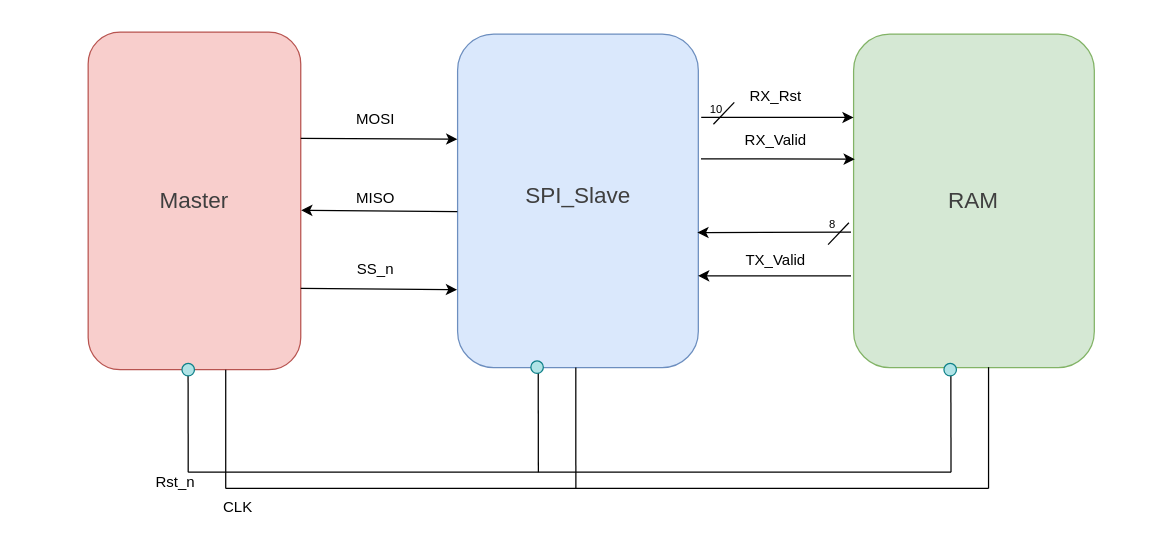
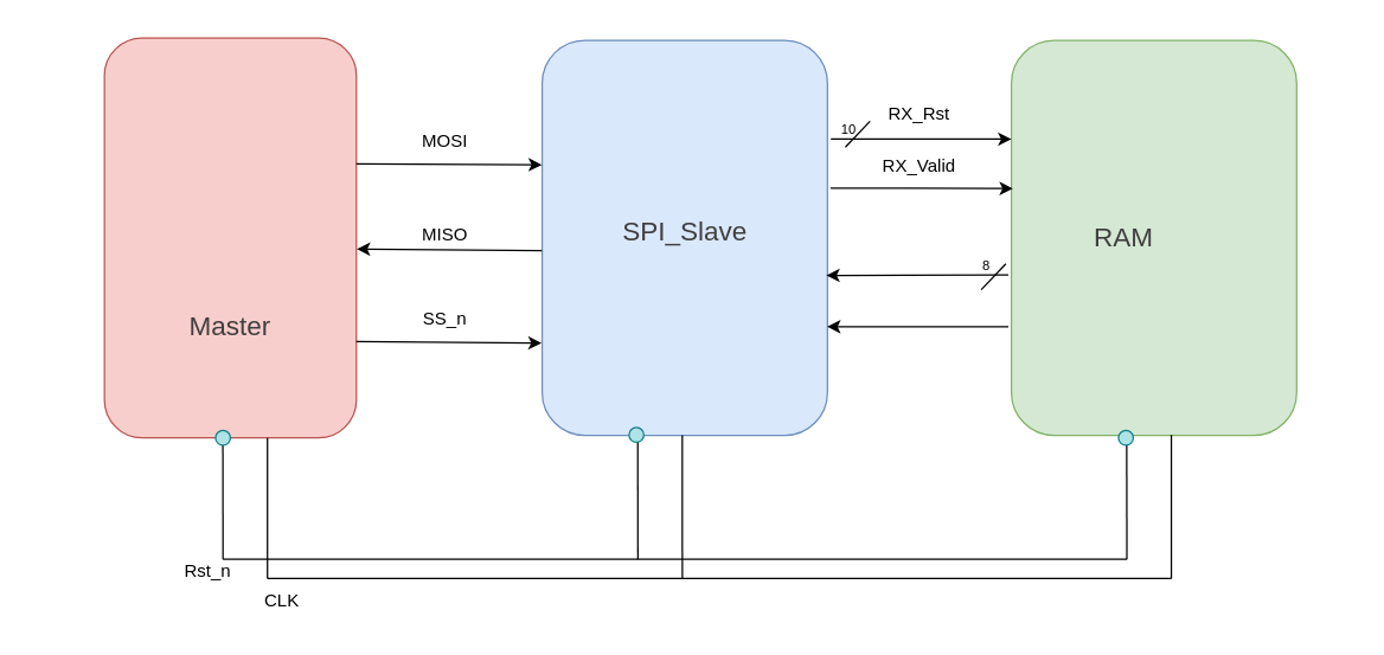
  <mxCell id="0" />
  <mxCell id="1" parent="0" />
  <mxCell id="2" value="" style="endArrow=none;html=1;entryX=1;entryY=0.596;entryDx=0;entryDy=0;entryPerimeter=0;" edge="1" parent="1" target="7"><mxGeometry width="50" height="50" relative="1" as="geometry"><mxPoint x="760" y="377" as="sourcePoint" /><mxPoint x="760" y="290" as="targetPoint" /></mxGeometry></mxCell>
  <mxCell id="3" value="" style="rounded=1;whiteSpace=wrap;html=1;rotation=90;fillColor=#f8cecc;strokeColor=#b85450;" vertex="1" parent="1"><mxGeometry x="20" y="75" width="270" height="170" as="geometry" /></mxCell>
  <mxCell id="4" value="" style="group" vertex="1" connectable="0" parent="1"><mxGeometry x="370" y="20" width="500" height="290" as="geometry" /></mxCell>
  <mxCell id="5" value="" style="rounded=1;whiteSpace=wrap;html=1;rotation=90;fillColor=#dae8fc;strokeColor=#6c8ebf;" vertex="1" parent="4"><mxGeometry x="-41.667" y="43.75" width="266.667" height="192.5" as="geometry" /></mxCell>
  <mxCell id="6" value="&lt;span style=&quot;color: rgb(63, 63, 63);&quot;&gt;&lt;font style=&quot;font-size: 18px;&quot;&gt;SPI_Slave&lt;/font&gt;&lt;/span&gt;" style="text;html=1;align=center;verticalAlign=middle;whiteSpace=wrap;rounded=0;" vertex="1" parent="4"><mxGeometry x="66.667" y="122.5" width="50" height="26.25" as="geometry" /></mxCell>
  <mxCell id="7" value="" style="rounded=1;whiteSpace=wrap;html=1;rotation=90;fillColor=#d5e8d4;strokeColor=#82b366;" vertex="1" parent="4"><mxGeometry x="275" y="43.75" width="266.667" height="192.5" as="geometry" /></mxCell>
- <mxCell id="8" value="&lt;span style=&quot;color: rgb(63, 63, 63);&quot;&gt;&lt;font style=&quot;font-size: 18px;&quot;&gt;RAM&lt;/font&gt;&lt;/span&gt;" style="text;html=1;align=center;verticalAlign=middle;whiteSpace=wrap;rounded=0;" vertex="1" parent="4"><mxGeometry x="383.333" y="126.875" width="50" height="26.25" as="geometry" /></mxCell>
+ <mxCell id="8" value="&lt;span style=&quot;color: rgb(63, 63, 63);&quot;&gt;&lt;font style=&quot;font-size: 18px;&quot;&gt;RAM&lt;/font&gt;&lt;/span&gt;" style="text;html=1;align=center;verticalAlign=middle;whiteSpace=wrap;rounded=0;" vertex="1" parent="4"><mxGeometry x="363.333" y="126.875" width="50" height="26.25" as="geometry" /></mxCell>
  <mxCell id="9" value="" style="endArrow=classic;html=1;entryX=0.25;entryY=1;entryDx=0;entryDy=0;exitX=0.25;exitY=-0.012;exitDx=0;exitDy=0;exitPerimeter=0;" edge="1" parent="4" source="5" target="7"><mxGeometry width="50" height="50" relative="1" as="geometry"><mxPoint x="183.333" y="70" as="sourcePoint" /><mxPoint x="225" y="26.25" as="targetPoint" /></mxGeometry></mxCell>
  <mxCell id="10" value="" style="endArrow=classic;html=1;entryX=0.375;entryY=0.995;entryDx=0;entryDy=0;exitX=0.374;exitY=-0.011;exitDx=0;exitDy=0;exitPerimeter=0;entryPerimeter=0;" edge="1" parent="4" source="5" target="7"><mxGeometry width="50" height="50" relative="1" as="geometry"><mxPoint x="185.185" y="103" as="sourcePoint" /><mxPoint x="316.667" y="105" as="targetPoint" /></mxGeometry></mxCell>
  <mxCell id="11" value="" style="endArrow=classic;html=1;entryX=0.595;entryY=0.004;entryDx=0;entryDy=0;entryPerimeter=0;" edge="1" parent="4" target="5"><mxGeometry width="50" height="50" relative="1" as="geometry"><mxPoint x="310" y="165" as="sourcePoint" /><mxPoint x="183.333" y="166.25" as="targetPoint" /></mxGeometry></mxCell>
  <mxCell id="12" value="" style="endArrow=classic;html=1;entryX=0.725;entryY=0.001;entryDx=0;entryDy=0;entryPerimeter=0;" edge="1" parent="4" target="5"><mxGeometry width="50" height="50" relative="1" as="geometry"><mxPoint x="310" y="200" as="sourcePoint" /><mxPoint x="190" y="200" as="targetPoint" /></mxGeometry></mxCell>
  <mxCell id="13" value="RX_Rst" style="text;html=1;align=center;verticalAlign=middle;whiteSpace=wrap;rounded=0;" vertex="1" parent="4"><mxGeometry x="225" y="43.75" width="50" height="26.25" as="geometry" /></mxCell>
  <mxCell id="14" value="RX_Valid" style="text;html=1;align=center;verticalAlign=middle;whiteSpace=wrap;rounded=0;" vertex="1" parent="4"><mxGeometry x="225" y="78.75" width="50" height="26.25" as="geometry" /></mxCell>
- <mxCell id="15" value="TX_Valid" style="text;html=1;align=center;verticalAlign=middle;whiteSpace=wrap;rounded=0;" vertex="1" parent="4"><mxGeometry x="225" y="175" width="50" height="26.25" as="geometry" /></mxCell>
  <mxCell id="16" value="" style="endArrow=none;html=1;" edge="1" parent="4"><mxGeometry width="50" height="50" relative="1" as="geometry"><mxPoint x="200" y="78.75" as="sourcePoint" /><mxPoint x="216.667" y="61.25" as="targetPoint" /><Array as="points"><mxPoint x="216.667" y="61.25" /></Array></mxGeometry></mxCell>
  <mxCell id="17" value="" style="endArrow=none;html=1;" edge="1" parent="4"><mxGeometry width="50" height="50" relative="1" as="geometry"><mxPoint x="291.667" y="175" as="sourcePoint" /><mxPoint x="308.333" y="157.5" as="targetPoint" /><Array as="points"><mxPoint x="308.333" y="157.5" /></Array></mxGeometry></mxCell>
  <mxCell id="18" value="&lt;font style=&quot;font-size: 9px;&quot;&gt;10&lt;/font&gt;" style="text;html=1;align=center;verticalAlign=middle;whiteSpace=wrap;rounded=0;" vertex="1" parent="4"><mxGeometry x="190" y="61.25" width="25" height="8.75" as="geometry" /></mxCell>
  <mxCell id="19" value="&lt;font style=&quot;font-size: 9px;&quot;&gt;8&lt;/font&gt;" style="text;html=1;align=center;verticalAlign=middle;whiteSpace=wrap;rounded=0;" vertex="1" parent="4"><mxGeometry x="283.333" y="153.125" width="25" height="8.75" as="geometry" /></mxCell>
  <mxCell id="20" value="" style="ellipse;whiteSpace=wrap;html=1;aspect=fixed;fillColor=#b0e3e6;strokeColor=#0e8088;" vertex="1" parent="4"><mxGeometry x="384.33" y="270" width="10" height="10" as="geometry" /></mxCell>
- <mxCell id="21" value="&lt;span style=&quot;color: rgb(63, 63, 63);&quot;&gt;&lt;font style=&quot;font-size: 18px;&quot;&gt;Master&lt;/font&gt;&lt;/span&gt;" style="text;html=1;align=center;verticalAlign=middle;whiteSpace=wrap;rounded=0;" vertex="1" parent="1"><mxGeometry x="129.997" y="146.88" width="50" height="26.25" as="geometry" /></mxCell>
+ <mxCell id="21" value="&lt;span style=&quot;color: rgb(63, 63, 63);&quot;&gt;&lt;font style=&quot;font-size: 18px;&quot;&gt;Master&lt;/font&gt;&lt;/span&gt;" style="text;html=1;align=center;verticalAlign=middle;whiteSpace=wrap;rounded=0;" vertex="1" parent="1"><mxGeometry x="129.997" y="206.88" width="50" height="26.25" as="geometry" /></mxCell>
  <mxCell id="22" value="" style="endArrow=classic;html=1;entryX=0.315;entryY=1.001;entryDx=0;entryDy=0;entryPerimeter=0;" edge="1" parent="1" target="5"><mxGeometry width="50" height="50" relative="1" as="geometry"><mxPoint x="240" y="110" as="sourcePoint" /><mxPoint x="290" y="60" as="targetPoint" /></mxGeometry></mxCell>
  <mxCell id="23" value="" style="endArrow=classic;html=1;entryX=0.315;entryY=1.001;entryDx=0;entryDy=0;entryPerimeter=0;" edge="1" parent="1"><mxGeometry width="50" height="50" relative="1" as="geometry"><mxPoint x="240" y="230" as="sourcePoint" /><mxPoint x="365" y="231" as="targetPoint" /></mxGeometry></mxCell>
  <mxCell id="24" value="" style="endArrow=classic;html=1;exitX=0.532;exitY=1.001;exitDx=0;exitDy=0;exitPerimeter=0;entryX=0.528;entryY=-0.002;entryDx=0;entryDy=0;entryPerimeter=0;" edge="1" parent="1" source="5" target="3"><mxGeometry width="50" height="50" relative="1" as="geometry"><mxPoint x="340" y="70" as="sourcePoint" /><mxPoint x="390" y="20" as="targetPoint" /></mxGeometry></mxCell>
  <mxCell id="25" value="" style="endArrow=none;html=1;" edge="1" parent="1"><mxGeometry width="50" height="50" relative="1" as="geometry"><mxPoint x="180" y="390" as="sourcePoint" /><mxPoint x="790" y="390" as="targetPoint" /></mxGeometry></mxCell>
  <mxCell id="26" value="" style="endArrow=none;html=1;entryX=1;entryY=0.509;entryDx=0;entryDy=0;entryPerimeter=0;" edge="1" parent="1" target="5"><mxGeometry width="50" height="50" relative="1" as="geometry"><mxPoint x="460" y="390" as="sourcePoint" /><mxPoint x="460" y="290" as="targetPoint" /></mxGeometry></mxCell>
  <mxCell id="27" value="" style="endArrow=none;html=1;entryX=1;entryY=0.509;entryDx=0;entryDy=0;entryPerimeter=0;" edge="1" parent="1"><mxGeometry width="50" height="50" relative="1" as="geometry"><mxPoint x="790" y="390" as="sourcePoint" /><mxPoint x="790" y="293" as="targetPoint" /></mxGeometry></mxCell>
  <mxCell id="28" value="" style="endArrow=none;html=1;entryX=1;entryY=0.509;entryDx=0;entryDy=0;entryPerimeter=0;" edge="1" parent="1"><mxGeometry width="50" height="50" relative="1" as="geometry"><mxPoint x="180" y="390" as="sourcePoint" /><mxPoint x="180" y="295" as="targetPoint" /></mxGeometry></mxCell>
  <mxCell id="29" value="CLK" style="text;html=1;align=center;verticalAlign=middle;whiteSpace=wrap;rounded=0;" vertex="1" parent="1"><mxGeometry x="160" y="390" width="60" height="30" as="geometry" /></mxCell>
  <mxCell id="30" value="" style="endArrow=none;html=1;" edge="1" parent="1"><mxGeometry width="50" height="50" relative="1" as="geometry"><mxPoint x="150" y="377" as="sourcePoint" /><mxPoint x="760" y="377" as="targetPoint" /></mxGeometry></mxCell>
  <mxCell id="31" value="" style="endArrow=none;html=1;entryX=1;entryY=0.665;entryDx=0;entryDy=0;entryPerimeter=0;" edge="1" parent="1" target="5"><mxGeometry width="50" height="50" relative="1" as="geometry"><mxPoint x="430" y="377" as="sourcePoint" /><mxPoint x="430" y="290" as="targetPoint" /></mxGeometry></mxCell>
  <mxCell id="32" value="" style="endArrow=none;html=1;entryX=1.001;entryY=0.53;entryDx=0;entryDy=0;entryPerimeter=0;" edge="1" parent="1" target="3"><mxGeometry width="50" height="50" relative="1" as="geometry"><mxPoint x="150" y="377" as="sourcePoint" /><mxPoint x="150" y="300" as="targetPoint" /></mxGeometry></mxCell>
  <mxCell id="33" value="Rst_n" style="text;html=1;align=center;verticalAlign=middle;whiteSpace=wrap;rounded=0;" vertex="1" parent="1"><mxGeometry x="110" y="370" width="60" height="30" as="geometry" /></mxCell>
  <mxCell id="34" value="MISO" style="text;html=1;align=center;verticalAlign=middle;whiteSpace=wrap;rounded=0;" vertex="1" parent="1"><mxGeometry x="270" y="143.13" width="60" height="30" as="geometry" /></mxCell>
  <mxCell id="35" value="SS_n" style="text;html=1;align=center;verticalAlign=middle;whiteSpace=wrap;rounded=0;" vertex="1" parent="1"><mxGeometry x="270" y="200" width="60" height="30" as="geometry" /></mxCell>
  <mxCell id="36" value="MOSI" style="text;html=1;align=center;verticalAlign=middle;whiteSpace=wrap;rounded=0;" vertex="1" parent="1"><mxGeometry x="270" y="80" width="60" height="30" as="geometry" /></mxCell>
  <mxCell id="37" value="" style="ellipse;whiteSpace=wrap;html=1;aspect=fixed;fillColor=#b0e3e6;strokeColor=#0e8088;" vertex="1" parent="1"><mxGeometry x="145" y="290" width="10" height="10" as="geometry" /></mxCell>
  <mxCell id="38" value="" style="ellipse;whiteSpace=wrap;html=1;aspect=fixed;fillColor=#b0e3e6;strokeColor=#0e8088;" vertex="1" parent="1"><mxGeometry x="424" y="288" width="10" height="10" as="geometry" /></mxCell>
